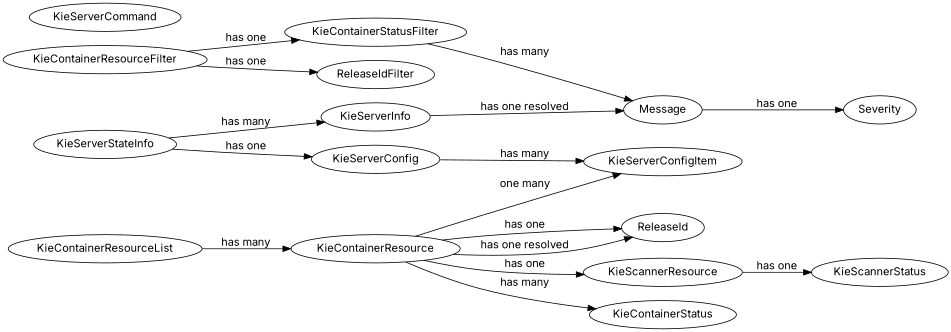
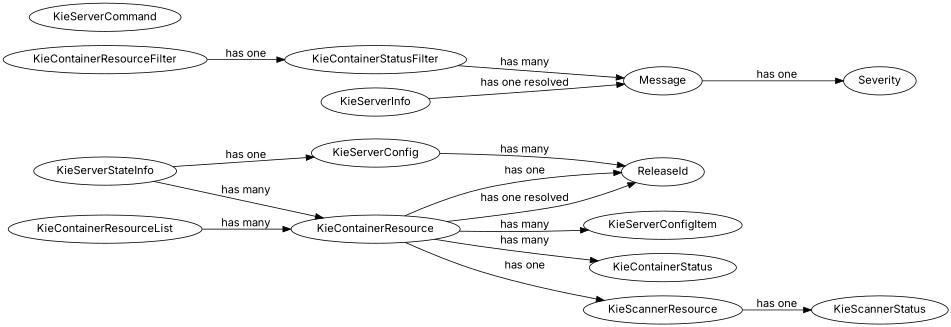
  digraph {
    fontname=Inter
    rankdir=LR
    node [fontname=Inter]
    edge [fontname=Inter]
    n1 [label=KieServerStateInfo url="https://github.com/kiegroup/droolsjbpm-integration/blob/master/kie-server-parent/kie-server-api/src/main/java/org/kie/server/api/model/KieServerStateInfo.java"]
    n2 [label=KieServerConfig url="https://github.com/kiegroup/droolsjbpm-integration/blob/master/kie-server-parent/kie-server-api/src/main/java/org/kie/server/api/model/KieServerConfig.java"]
    n3 [label=KieContainerResource url="https://github.com/kiegroup/droolsjbpm-integration/blob/master/kie-server-parent/kie-server-api/src/main/java/org/kie/server/api/model/KieContainerResource.java"]
    n4 [label=KieServerConfigItem url="https://github.com/kiegroup/droolsjbpm-integration/blob/master/kie-server-parent/kie-server-api/src/main/java/org/kie/server/api/model/KieServerConfigItem.java"]
    n5 [label=ReleaseId url="https://github.com/kiegroup/droolsjbpm-integration/blob/master/kie-server-parent/kie-server-api/src/main/java/org/kie/server/api/model/ReleaseId.java"]
    n6 [label=KieContainerStatus url="https://github.com/kiegroup/droolsjbpm-integration/blob/master/kie-server-parent/kie-server-api/src/main/java/org/kie/server/api/model/KieContainerStatus.java"]
    n7 [label=KieScannerResource url="https://github.com/kiegroup/droolsjbpm-integration/blob/master/kie-server-parent/kie-server-api/src/main/java/org/kie/server/api/model/KieScannerResource.java"]
    n8 [label=KieScannerStatus url="https://github.com/kiegroup/droolsjbpm-integration/blob/master/kie-server-parent/kie-server-api/src/main/java/org/kie/server/api/model/KieScannerStatus.java"]
    n9 [label=Message url="https://github.com/kiegroup/droolsjbpm-integration/blob/master/kie-server-parent/kie-server-api/src/main/java/org/kie/server/api/model/Message.java"]
    n10 [label=Severity url="https://github.com/kiegroup/droolsjbpm-integration/blob/master/kie-server-parent/kie-server-api/src/main/java/org/kie/server/api/model/Severity.java"]
    n11 [label=KieContainerResourceFilter url="https://github.com/kiegroup/droolsjbpm-integration/blob/master/kie-server-parent/kie-server-api/src/main/java/org/kie/server/api/model/KieContainerResourceFilter.java"]
-   n12 [label=ReleaseIdFilter url="https://github.com/kiegroup/droolsjbpm-integration/blob/master/kie-server-parent/kie-server-api/src/main/java/org/kie/server/api/model/ReleaseIdFilter.java"]
    n13 [label=KieContainerStatusFilter url="https://github.com/kiegroup/droolsjbpm-integration/blob/master/kie-server-parent/kie-server-api/src/main/java/org/kie/server/api/model/KieContainerStatusFilter.java"]
    n14 [label=KieContainerResourceList url="https://github.com/kiegroup/droolsjbpm-integration/blob/master/kie-server-parent/kie-server-api/src/main/java/org/kie/server/api/model/KieContainerResourceList.java"]
    n15 [label=KieServerCommand url="https://github.com/kiegroup/droolsjbpm-integration/blob/master/kie-server-parent/kie-server-api/src/main/java/org/kie/server/api/model/KieServerCommand.java"]
    n16 [label=KieServerInfo url="https://github.com/kiegroup/droolsjbpm-integration/blob/master/kie-server-parent/kie-server-api/src/main/java/org/kie/server/api/model/KieServerInfo.java"]
    n1 -> n2 [label="has one"]
-   n1 -> n16 [label="has many"]
-   n2 -> n4 [label="has many"]
-   n3 -> n4 [label="one many"]
+   n1 -> n3 [label="has many"]
+   n2 -> n5 [label="has many"]
+   n3 -> n4 [label="has many"]
    n3 -> n5 [label="has one"]
    n3 -> n5 [label="has one resolved"]
    n3 -> n6 [label="has many"]
    n3 -> n7 [label="has one"]
    n7 -> n8 [label="has one"]
    n9 -> n10 [label="has one"]
-   n11 -> n12 [label="has one"]
    n11 -> n13 [label="has one"]
    n13 -> n9 [label="has many"]
    n14 -> n3 [label="has many"]
    n16 -> n9 [label="has one resolved"]
  }
